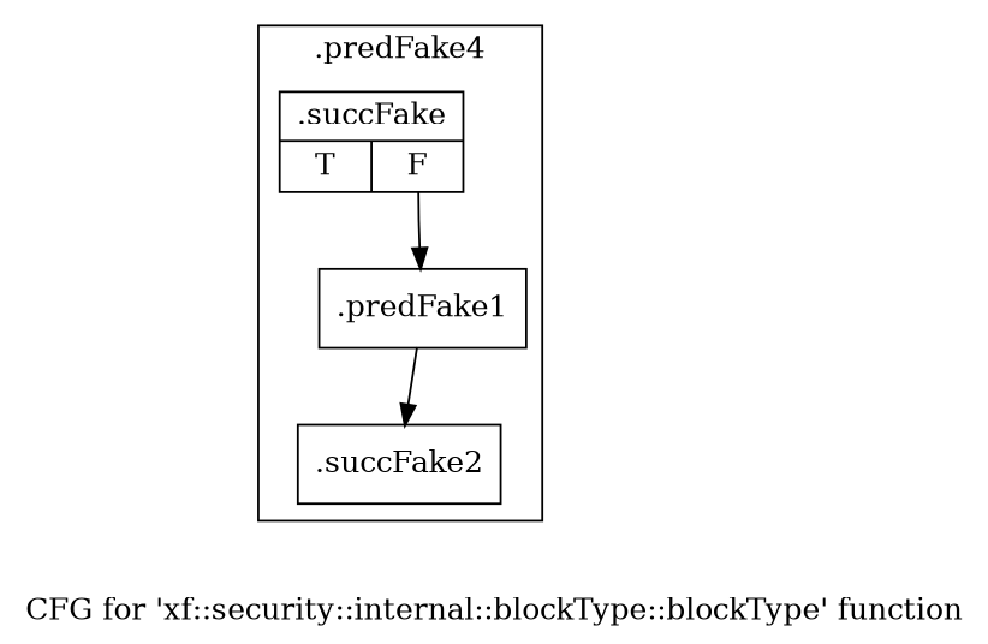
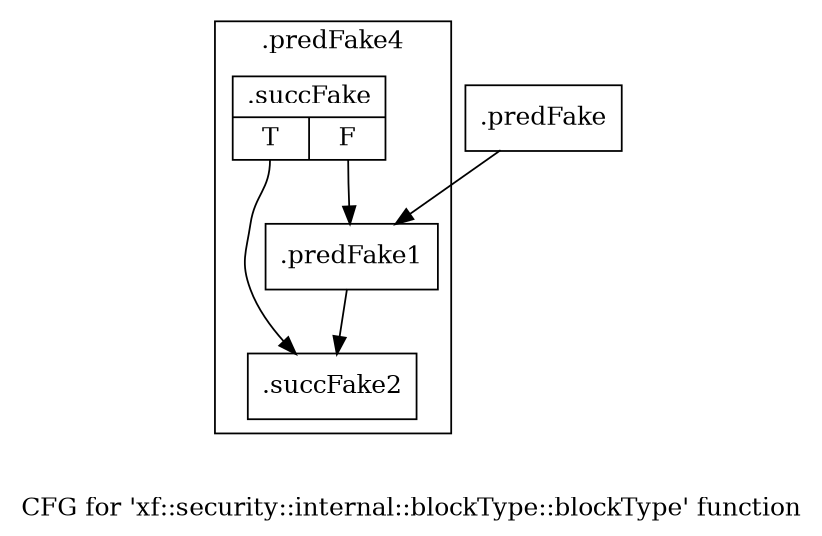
  digraph {
    label="CFG for 'xf::security::internal::blockType::blockType' function"
    node [filename="./sha1.hpp" linenumber=47 shape=record]
    edge [execusionnum=0 filename="./sha1.hpp"]
    n1 [label="{.predFake1}"]
    n2 [label="{.succFake|{<s0>T|<s1>F}}"]
    n3 [label="{.succFake2}"]
+   n4 [label="{.predFake}" filename="" linenumber=""]
    subgraph cluster_1 {
      invocationtime=-1
      label=".predFake4"
      tripcount=0
      n1
      n2
      n3
    }
    n1 -> n3
    n2 -> n1 [tailport=s1 execusionnum="" filename=""]
+   n2 -> n3 [tailport=s0]
+   n4 -> n1
  }
